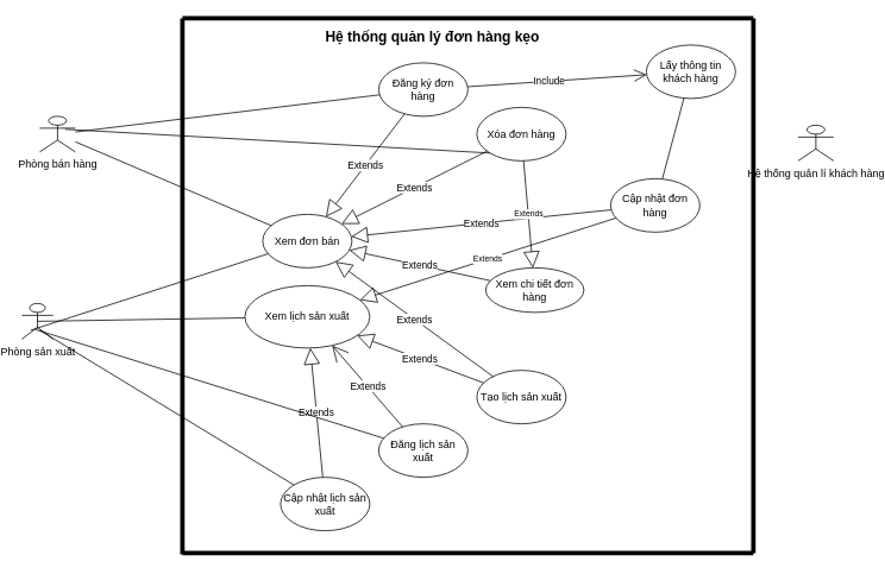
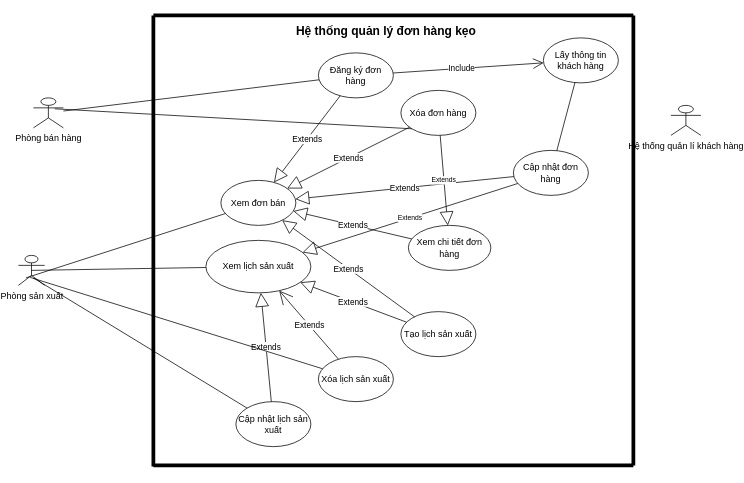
  <mxCell id="0" />
  <mxCell id="1" parent="0" />
  <mxCell id="2" value="Phòng bán hàng" style="shape=umlActor;verticalLabelPosition=bottom;verticalAlign=top;html=1;" parent="1" vertex="1"><mxGeometry x="40" y="130" width="40" height="40" as="geometry" /></mxCell>
  <mxCell id="3" value="Đăng ký đơn hàng" style="ellipse;whiteSpace=wrap;html=1;verticalAlign=middle;" parent="1" vertex="1"><mxGeometry x="420" y="70" width="100" height="60" as="geometry" /></mxCell>
  <mxCell id="4" value="Cập nhật đơn hàng" style="ellipse;whiteSpace=wrap;html=1;verticalAlign=middle;" parent="1" vertex="1"><mxGeometry x="680" y="200" width="100" height="60" as="geometry" /></mxCell>
  <mxCell id="5" value="Xóa đơn hàng" style="ellipse;whiteSpace=wrap;html=1;verticalAlign=middle;" parent="1" vertex="1"><mxGeometry x="530" y="120" width="100" height="60" as="geometry" /></mxCell>
  <mxCell id="6" value="Xem đơn bán" style="ellipse;whiteSpace=wrap;html=1;verticalAlign=middle;" parent="1" vertex="1"><mxGeometry x="290" y="240" width="100" height="60" as="geometry" /></mxCell>
  <mxCell id="7" value="&lt;div style=&quot;text-align: left&quot;&gt;Phòng sản xuất&lt;/div&gt;" style="shape=umlActor;verticalLabelPosition=bottom;verticalAlign=top;html=1;" parent="1" vertex="1"><mxGeometry x="20" y="340" width="35" height="40" as="geometry" /></mxCell>
  <mxCell id="8" value="Tạo lịch sản xuất" style="ellipse;whiteSpace=wrap;html=1;verticalAlign=middle;" parent="1" vertex="1"><mxGeometry x="530" y="415" width="100" height="60" as="geometry" /></mxCell>
  <mxCell id="9" value="Lấy thông tin khách hàng&lt;br&gt;" style="ellipse;whiteSpace=wrap;html=1;verticalAlign=middle;" parent="1" vertex="1"><mxGeometry x="720" y="50" width="100" height="60" as="geometry" /></mxCell>
  <mxCell id="10" value="Hệ thống quản lí khách hàng" style="shape=umlActor;verticalLabelPosition=bottom;verticalAlign=top;html=1;" parent="1" vertex="1"><mxGeometry x="890" y="140" width="40" height="40" as="geometry" /></mxCell>
- <mxCell id="11" value="Đăng lịch sản xuất" style="ellipse;whiteSpace=wrap;html=1;verticalAlign=middle;" parent="1" vertex="1"><mxGeometry x="420" y="475" width="100" height="60" as="geometry" /></mxCell>
+ <mxCell id="11" value="Xóa lịch sản xuất" style="ellipse;whiteSpace=wrap;html=1;verticalAlign=middle;" parent="1" vertex="1"><mxGeometry x="420" y="475" width="100" height="60" as="geometry" /></mxCell>
  <mxCell id="12" value="Cập nhật lịch sản xuất" style="ellipse;whiteSpace=wrap;html=1;verticalAlign=middle;" parent="1" vertex="1"><mxGeometry x="310" y="535" width="100" height="60" as="geometry" /></mxCell>
  <mxCell id="13" value="Extends" style="endArrow=block;endSize=16;endFill=0;html=1;" parent="1" source="4" target="6" edge="1"><mxGeometry width="160" relative="1" as="geometry"><mxPoint x="750" y="210" as="sourcePoint" /><mxPoint x="910" y="210" as="targetPoint" /></mxGeometry></mxCell>
  <mxCell id="14" value="Extends" style="endArrow=block;endSize=16;endFill=0;html=1;" parent="1" source="8" target="6" edge="1"><mxGeometry width="160" relative="1" as="geometry"><mxPoint x="640" y="320" as="sourcePoint" /><mxPoint x="800" y="320" as="targetPoint" /></mxGeometry></mxCell>
  <mxCell id="15" value="Extends" style="endArrow=block;endSize=16;endFill=0;html=1;" parent="1" source="3" target="6" edge="1"><mxGeometry width="160" relative="1" as="geometry"><mxPoint x="290" y="20" as="sourcePoint" /><mxPoint x="450" y="20" as="targetPoint" /></mxGeometry></mxCell>
  <mxCell id="16" value="Extends" style="endArrow=block;endSize=16;endFill=0;html=1;" parent="1" source="5" target="6" edge="1"><mxGeometry width="160" relative="1" as="geometry"><mxPoint x="110" y="130" as="sourcePoint" /><mxPoint x="270" y="130" as="targetPoint" /></mxGeometry></mxCell>
  <mxCell id="17" value="Extends" style="endArrow=block;endSize=16;endFill=0;html=1;" parent="1" source="12" target="18" edge="1"><mxGeometry width="160" relative="1" as="geometry"><mxPoint x="160" y="510" as="sourcePoint" /><mxPoint x="290" y="430" as="targetPoint" /></mxGeometry></mxCell>
  <mxCell id="18" value="Xem lịch sản xuất" style="ellipse;whiteSpace=wrap;html=1;" parent="1" vertex="1"><mxGeometry x="270" y="320" width="140" height="70" as="geometry" /></mxCell>
  <mxCell id="19" value="Extends" style="endArrow=open;endSize=16;endFill=0;html=1;" parent="1" source="11" target="18" edge="1"><mxGeometry width="160" relative="1" as="geometry"><mxPoint x="150" y="450" as="sourcePoint" /><mxPoint x="310" y="450" as="targetPoint" /></mxGeometry></mxCell>
  <mxCell id="20" value="Extends" style="endArrow=block;endSize=16;endFill=0;html=1;" parent="1" source="8" target="18" edge="1"><mxGeometry width="160" relative="1" as="geometry"><mxPoint x="180" y="420" as="sourcePoint" /><mxPoint x="340" y="420" as="targetPoint" /></mxGeometry></mxCell>
  <mxCell id="21" value="" style="endArrow=open;endFill=1;endSize=12;html=1;" parent="1" source="3" target="9" edge="1"><mxGeometry width="160" relative="1" as="geometry"><mxPoint x="80" y="360" as="sourcePoint" /><mxPoint x="240" y="360" as="targetPoint" /></mxGeometry></mxCell>
  <mxCell id="22" value="Include" style="edgeLabel;html=1;align=center;verticalAlign=middle;resizable=0;points=[];" parent="21" vertex="1" connectable="0"><mxGeometry x="-0.127" y="-4" relative="1" as="geometry"><mxPoint x="2.73" y="-4.86" as="offset" /></mxGeometry></mxCell>
  <mxCell id="23" value="" style="endArrow=none;html=1;entryX=0.715;entryY=0.365;entryDx=0;entryDy=0;entryPerimeter=0;exitX=0;exitY=1;exitDx=0;exitDy=0;" parent="1" source="5" target="2" edge="1"><mxGeometry width="50" height="50" relative="1" as="geometry"><mxPoint x="100" y="310" as="sourcePoint" /><mxPoint x="150" y="260" as="targetPoint" /></mxGeometry></mxCell>
  <mxCell id="24" value="" style="endArrow=none;html=1;" parent="1" source="3" target="2" edge="1"><mxGeometry width="50" height="50" relative="1" as="geometry"><mxPoint x="300" y="270" as="sourcePoint" /><mxPoint x="60" y="280" as="targetPoint" /></mxGeometry></mxCell>
  <mxCell id="25" value="" style="endArrow=none;html=1;exitX=0.286;exitY=0.75;exitDx=0;exitDy=0;exitPerimeter=0;" parent="1" source="7" target="6" edge="1"><mxGeometry width="50" height="50" relative="1" as="geometry"><mxPoint x="0" y="280" as="sourcePoint" /><mxPoint x="50" y="230" as="targetPoint" /></mxGeometry></mxCell>
  <mxCell id="26" value="" style="endArrow=none;html=1;exitX=0.451;exitY=0.735;exitDx=0;exitDy=0;exitPerimeter=0;" parent="1" source="7" target="11" edge="1"><mxGeometry width="50" height="50" relative="1" as="geometry"><mxPoint x="60" y="290" as="sourcePoint" /><mxPoint x="110" y="240" as="targetPoint" /></mxGeometry></mxCell>
  <mxCell id="27" value="" style="endArrow=none;html=1;" parent="1" target="12" edge="1"><mxGeometry width="50" height="50" relative="1" as="geometry"><mxPoint x="40" y="370" as="sourcePoint" /><mxPoint x="50" y="230" as="targetPoint" /></mxGeometry></mxCell>
  <mxCell id="28" value="" style="endArrow=none;html=1;exitX=0.5;exitY=0.5;exitDx=0;exitDy=0;exitPerimeter=0;" parent="1" source="7" target="18" edge="1"><mxGeometry width="50" height="50" relative="1" as="geometry"><mxPoint x="70" y="300" as="sourcePoint" /><mxPoint x="120" y="250" as="targetPoint" /></mxGeometry></mxCell>
  <mxCell id="29" value="" style="endArrow=none;html=1;" parent="1" source="9" target="4" edge="1"><mxGeometry width="50" height="50" relative="1" as="geometry"><mxPoint x="870" y="280" as="sourcePoint" /><mxPoint x="920" y="230" as="targetPoint" /></mxGeometry></mxCell>
- <mxCell id="30" value="" style="endArrow=none;html=1;" parent="1" source="2" target="6" edge="1"><mxGeometry width="50" height="50" relative="1" as="geometry"><mxPoint x="180" y="290" as="sourcePoint" /><mxPoint x="230" y="240" as="targetPoint" /></mxGeometry></mxCell>
- <mxCell id="31" value="Xem chi tiết đơn hàng" style="ellipse;whiteSpace=wrap;html=1;" parent="1" vertex="1"><mxGeometry x="540" y="300" width="110" height="50" as="geometry" /></mxCell>
+ <mxCell id="31" value="Xem chi tiết đơn hàng" style="ellipse;whiteSpace=wrap;html=1;" parent="1" vertex="1"><mxGeometry x="540" y="300" width="110" height="60" as="geometry" /></mxCell>
  <mxCell id="32" value="Extends" style="endArrow=block;endSize=16;endFill=0;html=1;" parent="1" source="31" target="6" edge="1"><mxGeometry width="160" relative="1" as="geometry"><mxPoint x="900" y="210" as="sourcePoint" /><mxPoint x="1060" y="210" as="targetPoint" /></mxGeometry></mxCell>
  <mxCell id="33" value="" style="endArrow=none;html=1;strokeWidth=5;" parent="1" edge="1"><mxGeometry width="50" height="50" relative="1" as="geometry"><mxPoint x="200" y="621.6" as="sourcePoint" /><mxPoint x="200" y="20" as="targetPoint" /></mxGeometry></mxCell>
  <mxCell id="34" value="" style="endArrow=none;html=1;strokeWidth=5;" parent="1" edge="1"><mxGeometry width="50" height="50" relative="1" as="geometry"><mxPoint x="200" y="20" as="sourcePoint" /><mxPoint x="840" y="20" as="targetPoint" /></mxGeometry></mxCell>
  <mxCell id="35" value="" style="endArrow=none;html=1;strokeWidth=5;" parent="1" edge="1"><mxGeometry width="50" height="50" relative="1" as="geometry"><mxPoint x="840" y="620" as="sourcePoint" /><mxPoint x="840" y="20" as="targetPoint" /></mxGeometry></mxCell>
  <mxCell id="36" value="" style="endArrow=none;html=1;strokeWidth=5;" parent="1" edge="1"><mxGeometry width="50" height="50" relative="1" as="geometry"><mxPoint x="200" y="620" as="sourcePoint" /><mxPoint x="840" y="620" as="targetPoint" /></mxGeometry></mxCell>
- <mxCell id="37" value="Hệ thống quản lý đơn hàng kẹo" style="text;html=1;align=center;verticalAlign=middle;resizable=0;points=[];autosize=1;strokeWidth=1;fontSize=16;fontStyle=1;" parent="1" vertex="1"><mxGeometry x="350" y="30" width="260" height="20" as="geometry" /></mxCell>
+ <mxCell id="37" value="Hệ thống quản lý đơn hàng kẹo" style="text;html=1;align=center;verticalAlign=middle;resizable=0;points=[];autosize=1;strokeWidth=1;fontSize=16;fontStyle=1;" parent="1" vertex="1"><mxGeometry x="380" y="30" width="260" height="20" as="geometry" /></mxCell>
  <mxCell id="38" value="Extends" style="endArrow=block;endSize=16;endFill=0;html=1;strokeWidth=1;fontSize=9;fontColor=#000000;" parent="1" source="4" target="18" edge="1"><mxGeometry width="160" relative="1" as="geometry"><mxPoint x="660" y="390" as="sourcePoint" /><mxPoint x="820" y="390" as="targetPoint" /></mxGeometry></mxCell>
  <mxCell id="39" value="Extends" style="endArrow=block;endSize=16;endFill=0;html=1;strokeWidth=1;fontSize=9;fontColor=#000000;" parent="1" source="5" target="31" edge="1"><mxGeometry width="160" relative="1" as="geometry"><mxPoint x="620" y="380" as="sourcePoint" /><mxPoint x="780" y="380" as="targetPoint" /></mxGeometry></mxCell>
  <mxCell id="40" style="edgeStyle=orthogonalEdgeStyle;rounded=0;orthogonalLoop=1;jettySize=auto;html=1;exitX=0.5;exitY=1;exitDx=0;exitDy=0;verticalAlign=middle;" parent="1" source="6" target="6" edge="1"><mxGeometry relative="1" as="geometry" /></mxCell>
